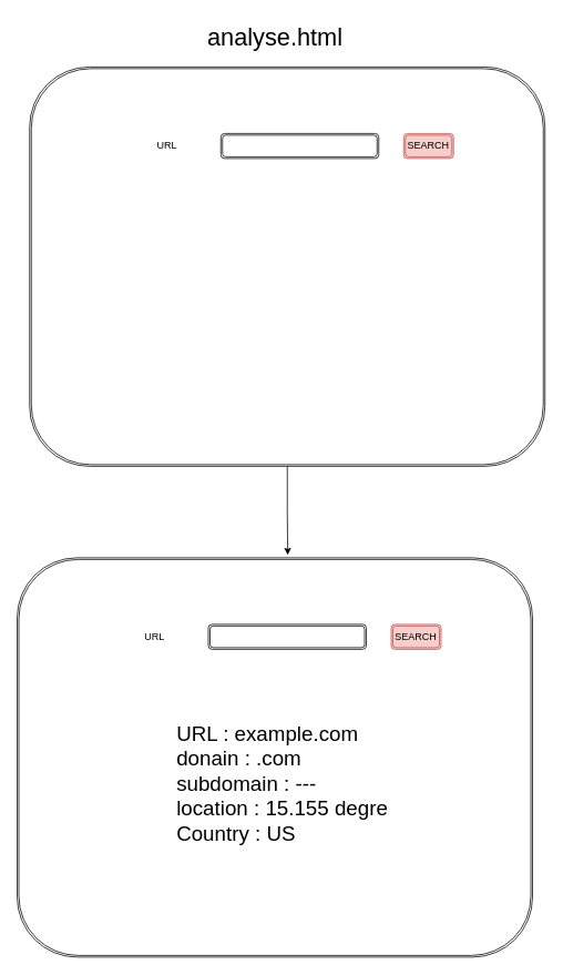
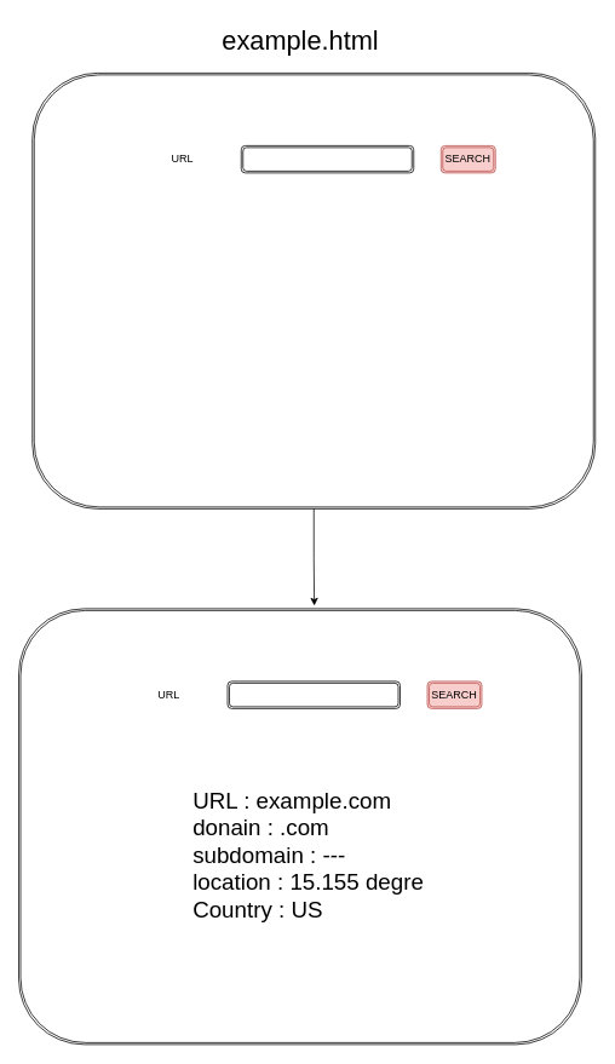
  <mxCell id="0" />
  <mxCell id="1" parent="0" />
  <mxCell id="2" value="" style="shape=ext;double=1;rounded=1;whiteSpace=wrap;html=1;" vertex="1" parent="1"><mxGeometry x="35" y="80" width="620" height="480" as="geometry" /></mxCell>
  <mxCell id="3" value="URL" style="text;html=1;align=center;verticalAlign=middle;resizable=0;points=[];autosize=1;strokeColor=none;fillColor=none;" vertex="1" parent="1"><mxGeometry x="175" y="160" width="50" height="30" as="geometry" /></mxCell>
  <mxCell id="4" value="" style="shape=ext;double=1;rounded=1;whiteSpace=wrap;html=1;" vertex="1" parent="1"><mxGeometry x="265" y="160" width="190" height="30" as="geometry" /></mxCell>
  <mxCell id="5" value="SEARCH" style="shape=ext;double=1;rounded=1;whiteSpace=wrap;html=1;fillColor=#f8cecc;strokeColor=#b85450;" vertex="1" parent="1"><mxGeometry x="485" y="160" width="60" height="30" as="geometry" /></mxCell>
- <mxCell id="6" value="analyse.html" style="text;html=1;align=center;verticalAlign=middle;resizable=0;points=[];autosize=1;strokeColor=none;fillColor=none;fontSize=29;" vertex="1" parent="1"><mxGeometry x="235" width="190" height="50" as="geometry" y="20" /></mxCell>
+ <mxCell id="6" value="example.html" style="text;html=1;align=center;verticalAlign=middle;resizable=0;points=[];autosize=1;strokeColor=none;fillColor=none;fontSize=29;" vertex="1" parent="1"><mxGeometry x="235" width="190" height="50" as="geometry" y="20" /></mxCell>
  <mxCell id="7" value="" style="shape=ext;double=1;rounded=1;whiteSpace=wrap;html=1;" vertex="1" parent="1"><mxGeometry x="20" y="670" width="620" height="480" as="geometry" /></mxCell>
  <mxCell id="8" value="URL" style="text;html=1;align=center;verticalAlign=middle;resizable=0;points=[];autosize=1;strokeColor=none;fillColor=none;" vertex="1" parent="1"><mxGeometry x="160" y="750" width="50" height="30" as="geometry" /></mxCell>
  <mxCell id="9" value="" style="shape=ext;double=1;rounded=1;whiteSpace=wrap;html=1;" vertex="1" parent="1"><mxGeometry x="250" y="750" width="190" height="30" as="geometry" /></mxCell>
  <mxCell id="10" value="SEARCH" style="shape=ext;double=1;rounded=1;whiteSpace=wrap;html=1;fillColor=#f8cecc;strokeColor=#b85450;" vertex="1" parent="1"><mxGeometry x="470" y="750" width="60" height="30" as="geometry" /></mxCell>
  <mxCell id="11" value="URL : example.com&lt;br style=&quot;font-size: 25px;&quot;&gt;donain : .com&lt;div style=&quot;font-size: 25px;&quot;&gt;subdomain : ---&lt;/div&gt;&lt;div style=&quot;font-size: 25px;&quot;&gt;location : 15.155 degre&lt;/div&gt;&lt;div style=&quot;font-size: 25px;&quot;&gt;Country : US&lt;/div&gt;" style="text;html=1;align=left;verticalAlign=middle;resizable=0;points=[];autosize=1;strokeColor=none;fillColor=none;fontSize=25;" vertex="1" parent="1"><mxGeometry x="210" y="860" width="280" height="160" as="geometry" /></mxCell>
  <mxCell id="12" style="edgeStyle=orthogonalEdgeStyle;rounded=0;orthogonalLoop=1;jettySize=auto;html=1;exitX=0.5;exitY=1;exitDx=0;exitDy=0;entryX=0.525;entryY=-0.007;entryDx=0;entryDy=0;entryPerimeter=0;" edge="1" parent="1" source="2" target="7"><mxGeometry relative="1" as="geometry" /></mxCell>
